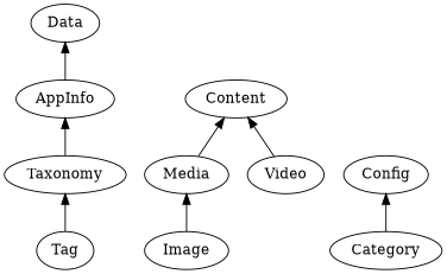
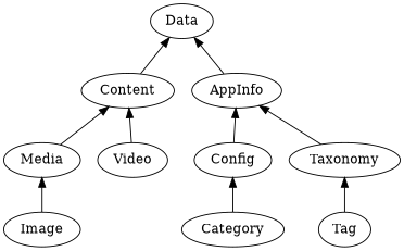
  digraph {
    rankdir=BT
    AppInfo
    Data
    Content
    Config
    Taxonomy
    Tag
    Category
    Media
    Image
    Video
    AppInfo -> Data
+   Content -> Data
+   Config -> AppInfo
    Taxonomy -> AppInfo
    Tag -> Taxonomy
    Category -> Config
    Media -> Content
    Image -> Media
    Video -> Content
  }
